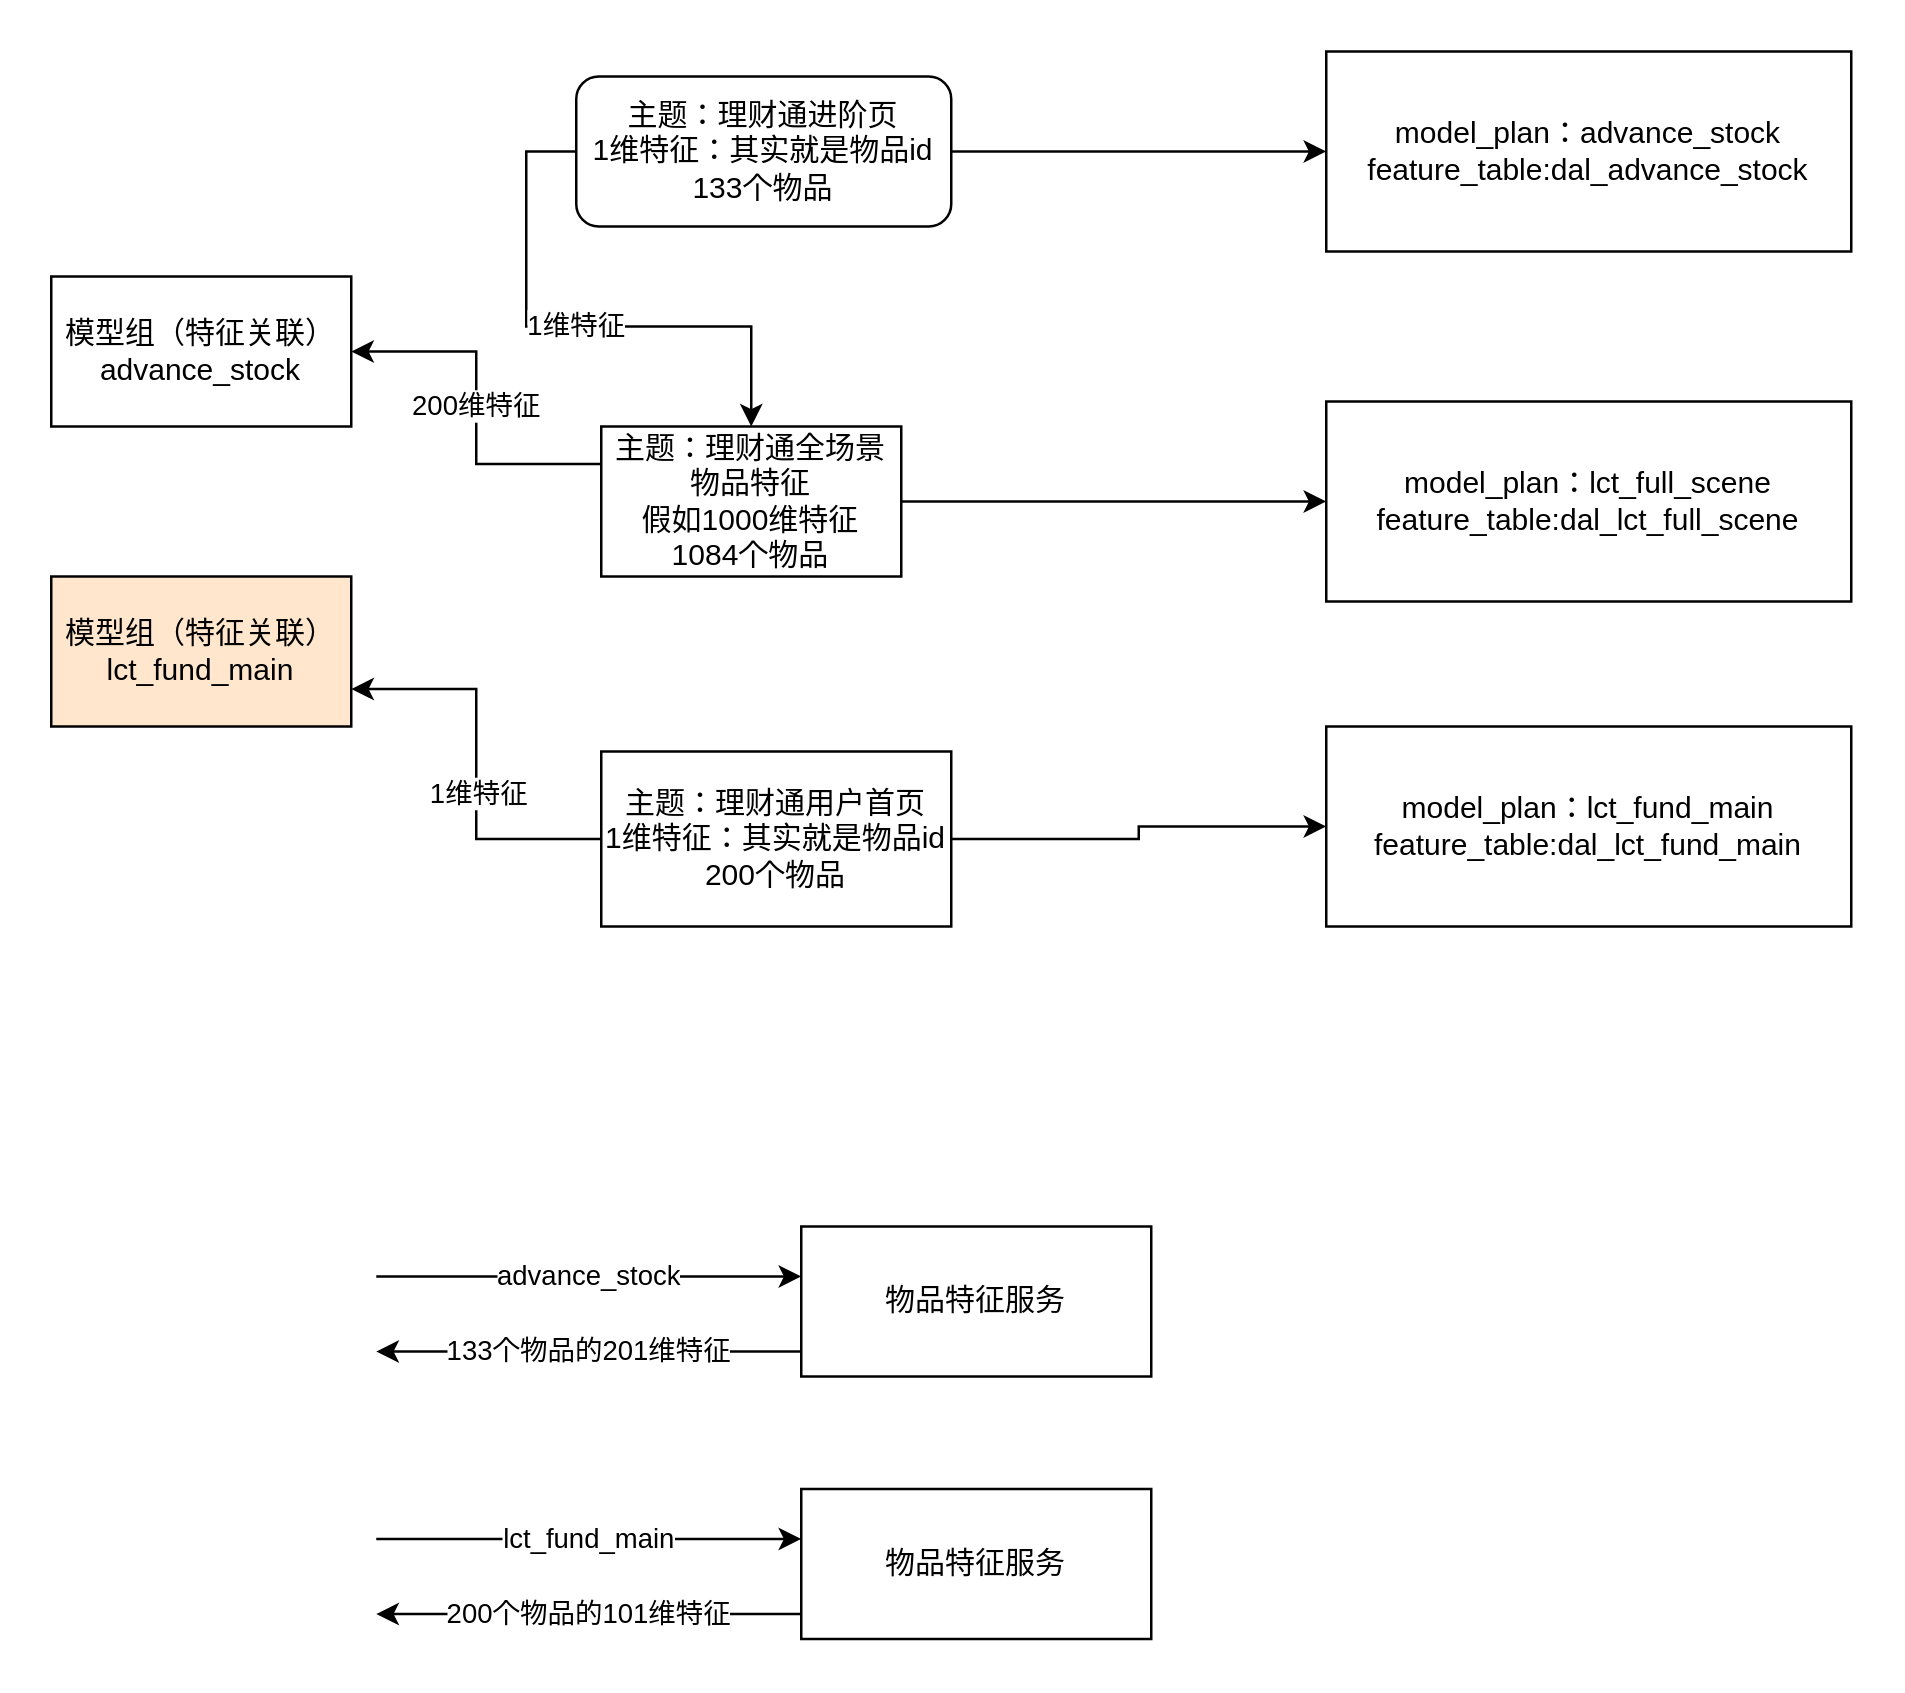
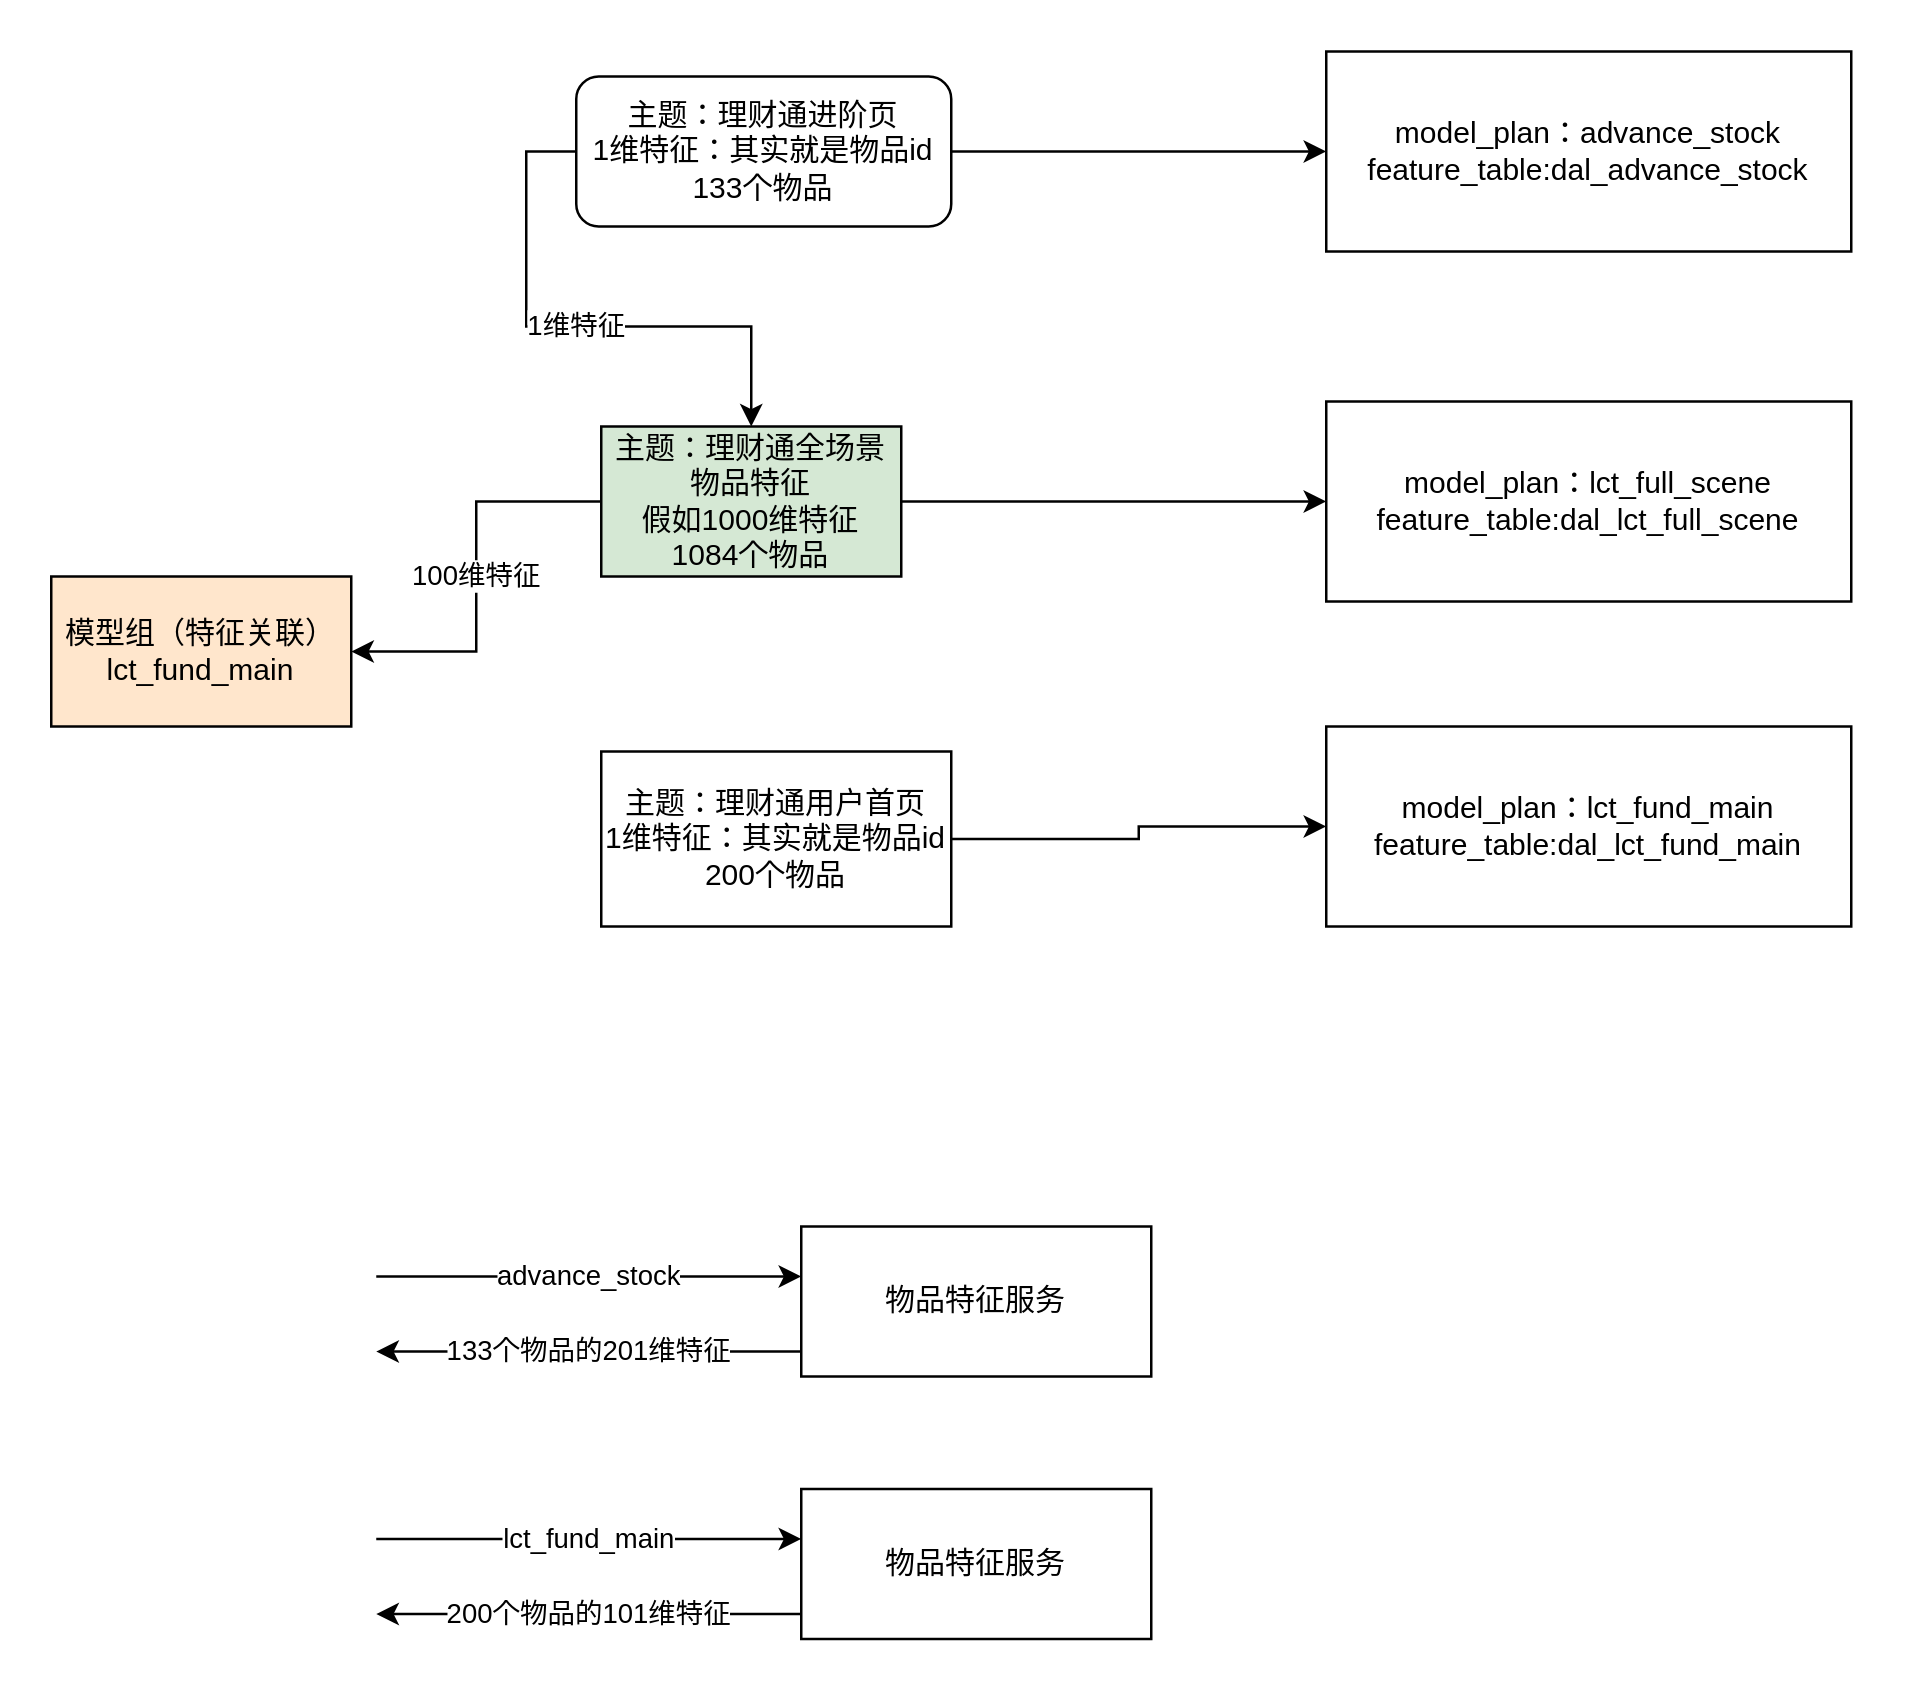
  <mxCell id="0" />
  <mxCell id="1" parent="0" />
  <mxCell id="2" style="edgeStyle=orthogonalEdgeStyle;rounded=0;orthogonalLoop=1;jettySize=auto;html=1;exitX=1;exitY=0.5;exitDx=0;exitDy=0;" edge="1" parent="1" source="5" target="6"><mxGeometry relative="1" as="geometry" /></mxCell>
- <mxCell id="4" value="200维特征" style="edgeStyle=orthogonalEdgeStyle;rounded=0;orthogonalLoop=1;jettySize=auto;html=1;exitX=0;exitY=0.25;exitDx=0;exitDy=0;entryX=1;entryY=0.5;entryDx=0;entryDy=0;" edge="1" parent="1" source="5" target="13"><mxGeometry relative="1" as="geometry" /></mxCell>
- <mxCell id="5" value="主题：理财通全场景物品特征&lt;br&gt;假如1000维特征&lt;br&gt;1084个物品" style="rounded=0;whiteSpace=wrap;html=1;" vertex="1" parent="1"><mxGeometry x="240" y="170" width="120" height="60" as="geometry" /></mxCell>
+ <mxCell id="3" value="100维特征" style="edgeStyle=orthogonalEdgeStyle;rounded=0;orthogonalLoop=1;jettySize=auto;html=1;exitX=0;exitY=0.5;exitDx=0;exitDy=0;entryX=1;entryY=0.5;entryDx=0;entryDy=0;" edge="1" parent="1" source="5" target="12"><mxGeometry relative="1" as="geometry" /></mxCell>
+ <mxCell id="5" value="主题：理财通全场景物品特征&lt;br&gt;假如1000维特征&lt;br&gt;1084个物品" style="rounded=0;whiteSpace=wrap;html=1;fillColor=#d5e8d4;" vertex="1" parent="1"><mxGeometry x="240" y="170" width="120" height="60" as="geometry" /></mxCell>
  <mxCell id="6" value="model_plan：lct_full_scene&lt;br&gt;feature_table:dal_lct_full_scene" style="rounded=0;whiteSpace=wrap;html=1;" vertex="1" parent="1"><mxGeometry x="530" y="160" width="210" height="80" as="geometry" /></mxCell>
  <mxCell id="7" style="edgeStyle=orthogonalEdgeStyle;rounded=0;orthogonalLoop=1;jettySize=auto;html=1;exitX=1;exitY=0.5;exitDx=0;exitDy=0;" edge="1" parent="1" source="10" target="11"><mxGeometry relative="1" as="geometry" /></mxCell>
- <mxCell id="8" style="edgeStyle=orthogonalEdgeStyle;rounded=0;orthogonalLoop=1;jettySize=auto;html=1;exitX=0;exitY=0.5;exitDx=0;exitDy=0;entryX=1;entryY=0.75;entryDx=0;entryDy=0;" edge="1" parent="1" source="10" target="12"><mxGeometry relative="1" as="geometry" /></mxCell>
- <mxCell id="9" value="1维特征" style="edgeLabel;html=1;align=center;verticalAlign=middle;resizable=0;points=[];" vertex="1" connectable="0" parent="8"><mxGeometry x="-0.136" relative="1" as="geometry"><mxPoint as="offset" /></mxGeometry></mxCell>
  <mxCell id="10" value="主题：理财通用户首页&lt;br&gt;1维特征：其实就是物品id&lt;br&gt;200个物品" style="rounded=0;whiteSpace=wrap;html=1;" vertex="1" parent="1"><mxGeometry x="240" y="300" width="140" height="70" as="geometry" /></mxCell>
  <mxCell id="11" value="model_plan：lct_fund_main&lt;br&gt;feature_table:dal_lct_fund_main" style="rounded=0;whiteSpace=wrap;html=1;" vertex="1" parent="1"><mxGeometry x="530" y="290" width="210" height="80" as="geometry" /></mxCell>
  <mxCell id="12" value="模型组（特征关联）&lt;br&gt;lct_fund_main" style="rounded=0;whiteSpace=wrap;html=1;fillColor=#ffe6cc;" vertex="1" parent="1"><mxGeometry x="20" y="230" width="120" height="60" as="geometry" /></mxCell>
- <mxCell id="13" value="模型组（特征关联）&lt;br&gt;advance_stock" style="rounded=0;whiteSpace=wrap;html=1;" vertex="1" parent="1"><mxGeometry x="20" y="110" width="120" height="60" as="geometry" /></mxCell>
  <mxCell id="14" value="1维特征" style="edgeStyle=orthogonalEdgeStyle;rounded=0;orthogonalLoop=1;jettySize=auto;html=1;exitX=0;exitY=0.5;exitDx=0;exitDy=0;" edge="1" parent="1" source="16" target="5"><mxGeometry relative="1" as="geometry" /></mxCell>
  <mxCell id="15" style="edgeStyle=orthogonalEdgeStyle;rounded=0;orthogonalLoop=1;jettySize=auto;html=1;exitX=1;exitY=0.5;exitDx=0;exitDy=0;entryX=0;entryY=0.5;entryDx=0;entryDy=0;" edge="1" parent="1" source="16" target="17"><mxGeometry relative="1" as="geometry" /></mxCell>
  <mxCell id="16" value="主题：理财通进阶页&lt;br&gt;1维特征：其实就是物品id&lt;br&gt;133个物品" style="whiteSpace=wrap;html=1;rounded=1;" vertex="1" parent="1"><mxGeometry x="230" y="30" width="150" height="60" as="geometry" /></mxCell>
  <mxCell id="17" value="model_plan：advance_stock&lt;br&gt;feature_table:dal_advance_stock" style="rounded=0;whiteSpace=wrap;html=1;" vertex="1" parent="1"><mxGeometry x="530" y="20" width="210" height="80" as="geometry" /></mxCell>
  <mxCell id="18" value="物品特征服务" style="rounded=0;whiteSpace=wrap;html=1;" vertex="1" parent="1"><mxGeometry x="320" y="490" width="140" height="60" as="geometry" /></mxCell>
  <mxCell id="19" value="advance_stock" style="edgeStyle=orthogonalEdgeStyle;rounded=0;orthogonalLoop=1;jettySize=auto;html=1;exitX=1;exitY=0.5;exitDx=0;exitDy=0;" edge="1" parent="1"><mxGeometry relative="1" as="geometry"><mxPoint x="150" y="510" as="sourcePoint" /><mxPoint x="320" y="510" as="targetPoint" /></mxGeometry></mxCell>
  <mxCell id="20" value="133个物品的201维特征" style="edgeStyle=orthogonalEdgeStyle;rounded=0;orthogonalLoop=1;jettySize=auto;html=1;exitX=0;exitY=0.5;exitDx=0;exitDy=0;" edge="1" parent="1"><mxGeometry relative="1" as="geometry"><mxPoint x="320" y="540" as="sourcePoint" /><mxPoint x="150" y="540" as="targetPoint" /></mxGeometry></mxCell>
  <mxCell id="21" value="物品特征服务" style="rounded=0;whiteSpace=wrap;html=1;" vertex="1" parent="1"><mxGeometry x="320" y="595" width="140" height="60" as="geometry" /></mxCell>
  <mxCell id="22" value="lct_fund_main" style="edgeStyle=orthogonalEdgeStyle;rounded=0;orthogonalLoop=1;jettySize=auto;html=1;exitX=1;exitY=0.5;exitDx=0;exitDy=0;" edge="1" parent="1"><mxGeometry relative="1" as="geometry"><mxPoint x="150" y="615" as="sourcePoint" /><mxPoint x="320" y="615" as="targetPoint" /></mxGeometry></mxCell>
  <mxCell id="23" value="200个物品的101维特征" style="edgeStyle=orthogonalEdgeStyle;rounded=0;orthogonalLoop=1;jettySize=auto;html=1;exitX=0;exitY=0.5;exitDx=0;exitDy=0;" edge="1" parent="1"><mxGeometry relative="1" as="geometry"><mxPoint x="320" y="645" as="sourcePoint" /><mxPoint x="150" y="645" as="targetPoint" /></mxGeometry></mxCell>
